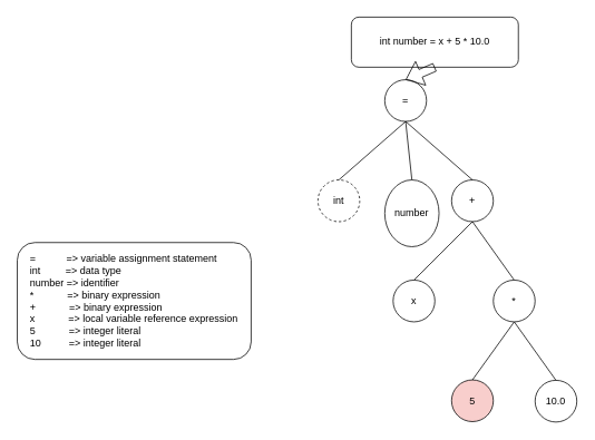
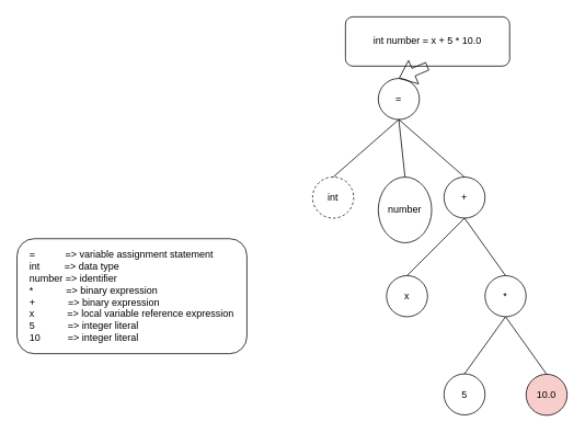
  <mxCell id="0" />
  <mxCell id="1" parent="0" />
  <mxCell id="2" value="int number = x + 5 * 10.0" style="rounded=1;whiteSpace=wrap;html=1;" parent="1" vertex="1"><mxGeometry x="420" y="20" width="200" height="60" as="geometry" /></mxCell>
  <mxCell id="3" value="=" style="ellipse;whiteSpace=wrap;html=1;aspect=fixed;" parent="1" vertex="1"><mxGeometry x="460" y="95" width="50" height="50" as="geometry" /></mxCell>
  <mxCell id="4" value="int" style="ellipse;whiteSpace=wrap;html=1;aspect=fixed;dashed=1;" parent="1" vertex="1"><mxGeometry x="380" y="215" width="50" height="50" as="geometry" /></mxCell>
  <mxCell id="5" value="number" style="ellipse;whiteSpace=wrap;html=1;aspect=fixed;" parent="1" vertex="1"><mxGeometry x="460" y="215" width="65" height="80" as="geometry" /></mxCell>
  <mxCell id="6" value="*" style="ellipse;whiteSpace=wrap;html=1;aspect=fixed;" parent="1" vertex="1"><mxGeometry x="590" y="335" width="50" height="50" as="geometry" /></mxCell>
- <mxCell id="7" value="10.0" style="ellipse;whiteSpace=wrap;html=1;aspect=fixed;" parent="1" vertex="1"><mxGeometry x="640" y="455" width="50" height="50" as="geometry" /></mxCell>
- <mxCell id="8" value="5" style="ellipse;whiteSpace=wrap;html=1;aspect=fixed;fillColor=#f8cecc;" parent="1" vertex="1"><mxGeometry x="540" y="454.5" width="50" height="50" as="geometry" /></mxCell>
+ <mxCell id="7" value="10.0" style="ellipse;whiteSpace=wrap;html=1;aspect=fixed;fillColor=#f8cecc;" parent="1" vertex="1"><mxGeometry x="640" y="455" width="50" height="50" as="geometry" /></mxCell>
+ <mxCell id="8" value="5" style="ellipse;whiteSpace=wrap;html=1;aspect=fixed;" parent="1" vertex="1"><mxGeometry x="540" y="454.5" width="50" height="50" as="geometry" /></mxCell>
  <mxCell id="9" value="x" style="ellipse;whiteSpace=wrap;html=1;aspect=fixed;" parent="1" vertex="1"><mxGeometry x="470" y="335" width="50" height="50" as="geometry" /></mxCell>
  <mxCell id="10" value="+" style="ellipse;whiteSpace=wrap;html=1;aspect=fixed;" parent="1" vertex="1"><mxGeometry x="540" y="215" width="50" height="50" as="geometry" /></mxCell>
  <mxCell id="11" value="" style="endArrow=none;html=1;rounded=0;entryX=0.5;entryY=1;entryDx=0;entryDy=0;exitX=0.5;exitY=0;exitDx=0;exitDy=0;" parent="1" source="4" target="3" edge="1"><mxGeometry width="50" height="50" relative="1" as="geometry"><mxPoint x="560" y="255" as="sourcePoint" /><mxPoint x="610" y="205" as="targetPoint" /></mxGeometry></mxCell>
  <mxCell id="12" value="" style="endArrow=none;html=1;rounded=0;entryX=0.5;entryY=1;entryDx=0;entryDy=0;exitX=0.5;exitY=0;exitDx=0;exitDy=0;" parent="1" source="5" target="3" edge="1"><mxGeometry width="50" height="50" relative="1" as="geometry"><mxPoint x="560" y="255" as="sourcePoint" /><mxPoint x="610" y="205" as="targetPoint" /></mxGeometry></mxCell>
  <mxCell id="13" value="" style="endArrow=none;html=1;rounded=0;entryX=0.5;entryY=1;entryDx=0;entryDy=0;exitX=0.5;exitY=0;exitDx=0;exitDy=0;" parent="1" source="10" target="3" edge="1"><mxGeometry width="50" height="50" relative="1" as="geometry"><mxPoint x="560" y="255" as="sourcePoint" /><mxPoint x="610" y="205" as="targetPoint" /></mxGeometry></mxCell>
  <mxCell id="14" value="" style="endArrow=none;html=1;rounded=0;exitX=0.5;exitY=1;exitDx=0;exitDy=0;entryX=0.5;entryY=0;entryDx=0;entryDy=0;" parent="1" source="10" target="9" edge="1"><mxGeometry width="50" height="50" relative="1" as="geometry"><mxPoint x="560" y="255" as="sourcePoint" /><mxPoint x="610" y="205" as="targetPoint" /></mxGeometry></mxCell>
  <mxCell id="15" value="" style="endArrow=none;html=1;rounded=0;exitX=0.5;exitY=1;exitDx=0;exitDy=0;entryX=0.5;entryY=0;entryDx=0;entryDy=0;" parent="1" source="10" target="6" edge="1"><mxGeometry width="50" height="50" relative="1" as="geometry"><mxPoint x="560" y="255" as="sourcePoint" /><mxPoint x="610" y="205" as="targetPoint" /></mxGeometry></mxCell>
  <mxCell id="16" value="" style="endArrow=none;html=1;rounded=0;exitX=0.5;exitY=1;exitDx=0;exitDy=0;entryX=0.5;entryY=0;entryDx=0;entryDy=0;" parent="1" source="6" target="8" edge="1"><mxGeometry width="50" height="50" relative="1" as="geometry"><mxPoint x="560" y="255" as="sourcePoint" /><mxPoint x="610" y="205" as="targetPoint" /></mxGeometry></mxCell>
  <mxCell id="17" value="" style="endArrow=none;html=1;rounded=0;exitX=0.5;exitY=1;exitDx=0;exitDy=0;entryX=0.5;entryY=0;entryDx=0;entryDy=0;" parent="1" source="6" target="7" edge="1"><mxGeometry width="50" height="50" relative="1" as="geometry"><mxPoint x="560" y="255" as="sourcePoint" /><mxPoint x="610" y="205" as="targetPoint" /></mxGeometry></mxCell>
  <mxCell id="18" value="" style="shape=flexArrow;endArrow=classic;html=1;rounded=0;exitX=0.5;exitY=1;exitDx=0;exitDy=0;entryX=0.5;entryY=0;entryDx=0;entryDy=0;" parent="1" source="2" target="3" edge="1"><mxGeometry width="50" height="50" relative="1" as="geometry"><mxPoint x="560" y="255" as="sourcePoint" /><mxPoint x="610" y="205" as="targetPoint" /></mxGeometry></mxCell>
  <mxCell id="19" value="&lt;div style=&quot;text-align: left&quot;&gt;&lt;span&gt;=&amp;nbsp; &amp;nbsp; &amp;nbsp; &amp;nbsp; &amp;nbsp; &amp;nbsp;=&amp;gt;&amp;nbsp;variable assignment statement&lt;/span&gt;&lt;/div&gt;&lt;div style=&quot;text-align: left&quot;&gt;&lt;span&gt;int&amp;nbsp; &amp;nbsp; &amp;nbsp; &amp;nbsp; &amp;nbsp;=&amp;gt; data type&lt;/span&gt;&lt;/div&gt;&lt;div style=&quot;text-align: left&quot;&gt;&lt;span&gt;number =&amp;gt; identifier&lt;/span&gt;&lt;/div&gt;&lt;div style=&quot;text-align: left&quot;&gt;&lt;span&gt;*&amp;nbsp; &amp;nbsp; &amp;nbsp; &amp;nbsp; &amp;nbsp; &amp;nbsp; =&amp;gt; binary expression&lt;/span&gt;&lt;/div&gt;&lt;div style=&quot;text-align: left&quot;&gt;&lt;span&gt;+&amp;nbsp; &amp;nbsp; &amp;nbsp; &amp;nbsp; &amp;nbsp; &amp;nbsp; =&amp;gt; binary expression&lt;/span&gt;&lt;/div&gt;&lt;div style=&quot;text-align: left&quot;&gt;&lt;span&gt;x&amp;nbsp; &amp;nbsp; &amp;nbsp; &amp;nbsp; &amp;nbsp; &amp;nbsp; =&amp;gt; local variable reference expression&lt;/span&gt;&lt;/div&gt;&lt;div style=&quot;text-align: left&quot;&gt;&lt;span&gt;5&amp;nbsp; &amp;nbsp; &amp;nbsp; &amp;nbsp; &amp;nbsp; &amp;nbsp; =&amp;gt; integer literal&lt;/span&gt;&lt;/div&gt;&lt;div style=&quot;text-align: left&quot;&gt;&lt;span&gt;10&amp;nbsp; &amp;nbsp; &amp;nbsp; &amp;nbsp; &amp;nbsp; =&amp;gt; integer literal&lt;/span&gt;&lt;/div&gt;" style="rounded=1;whiteSpace=wrap;html=1;" parent="1" vertex="1"><mxGeometry x="20" y="290" width="280" height="140" as="geometry" /></mxCell>
